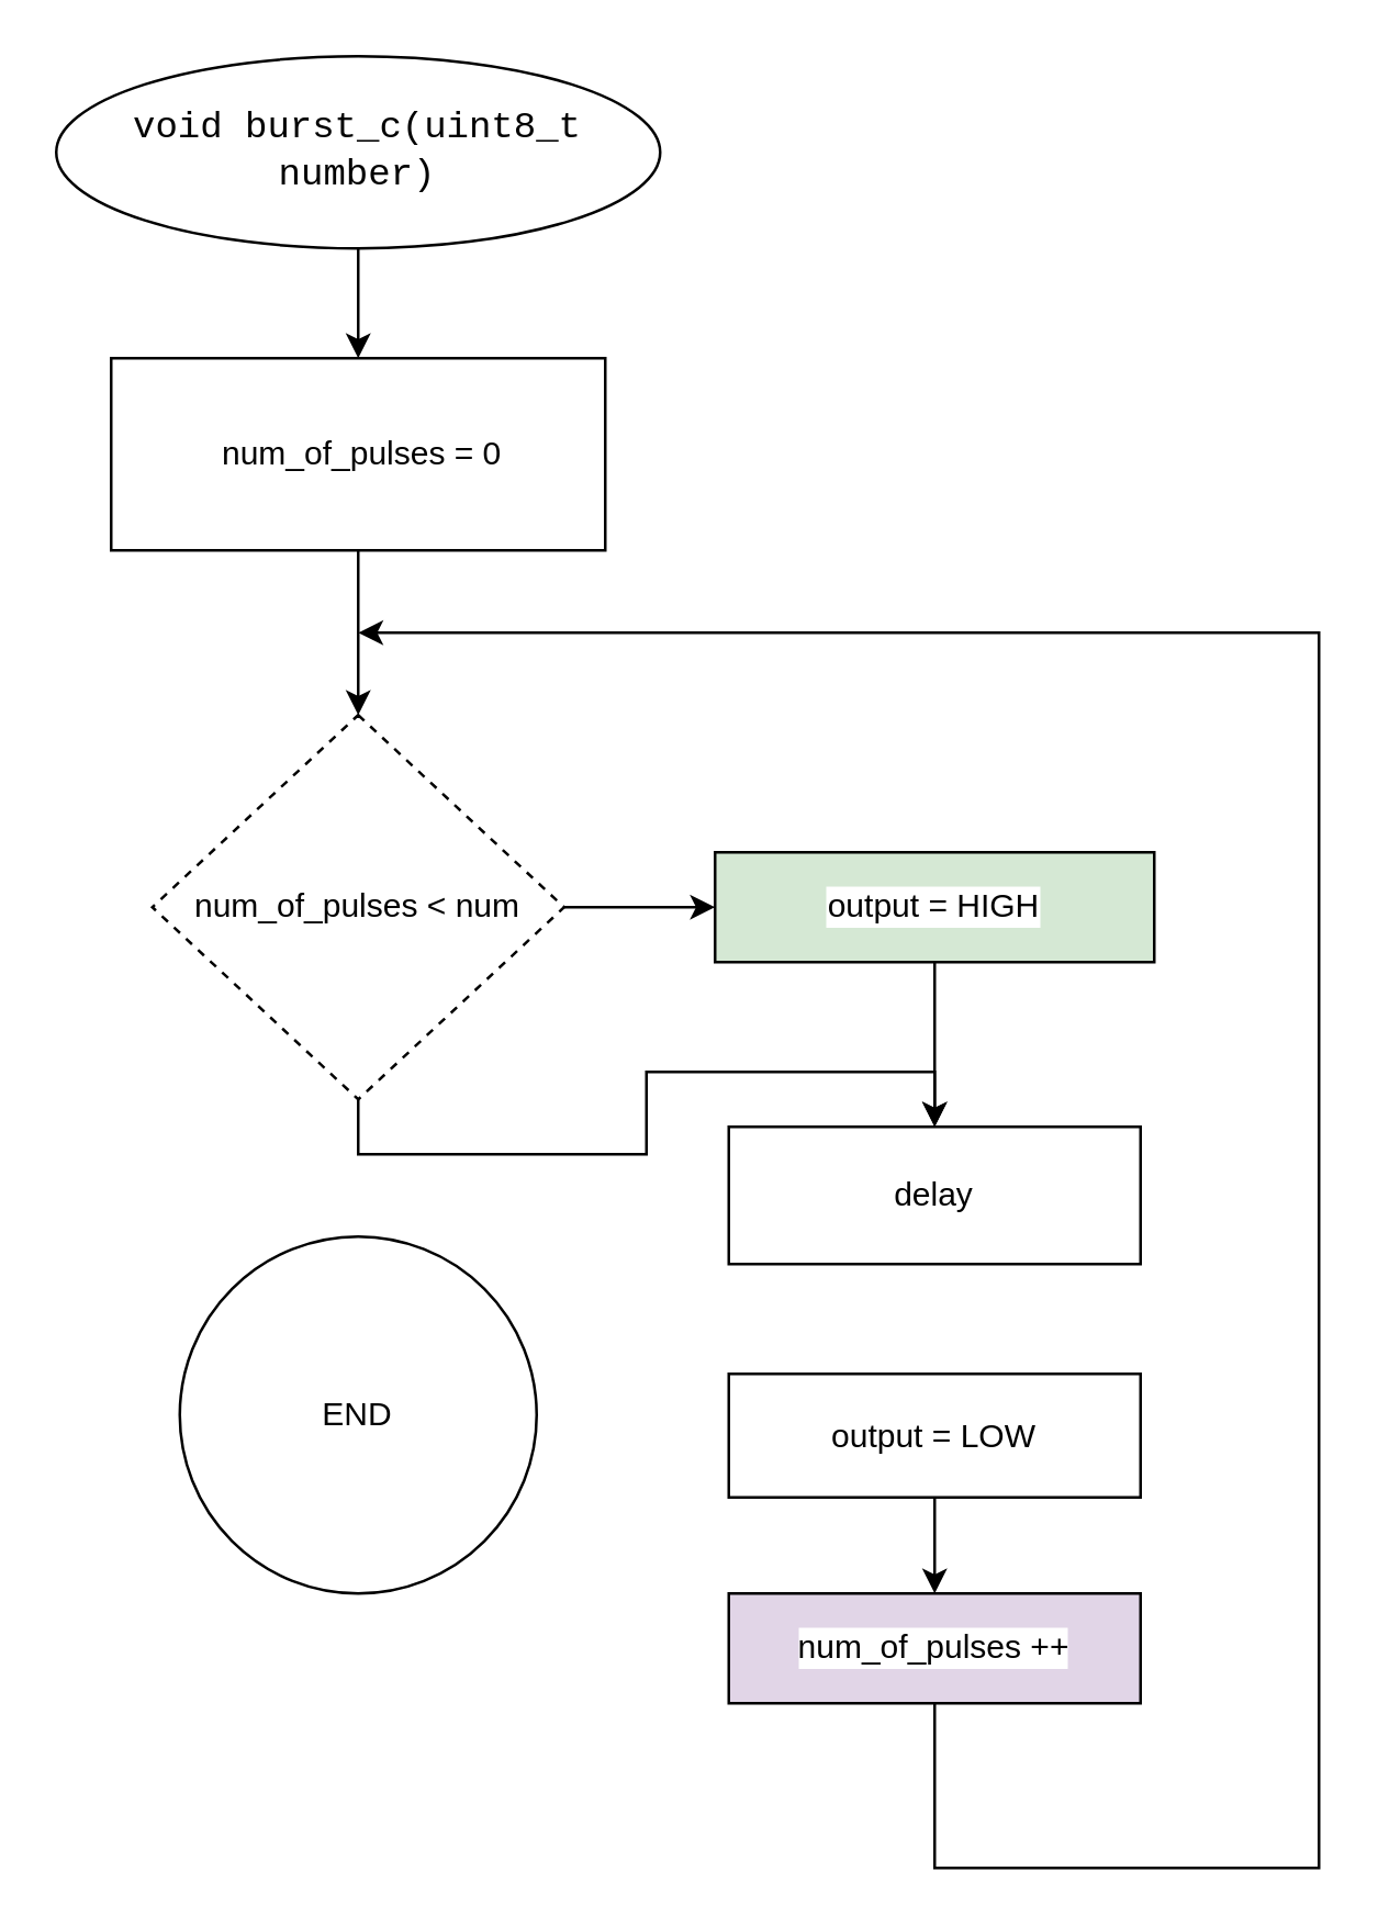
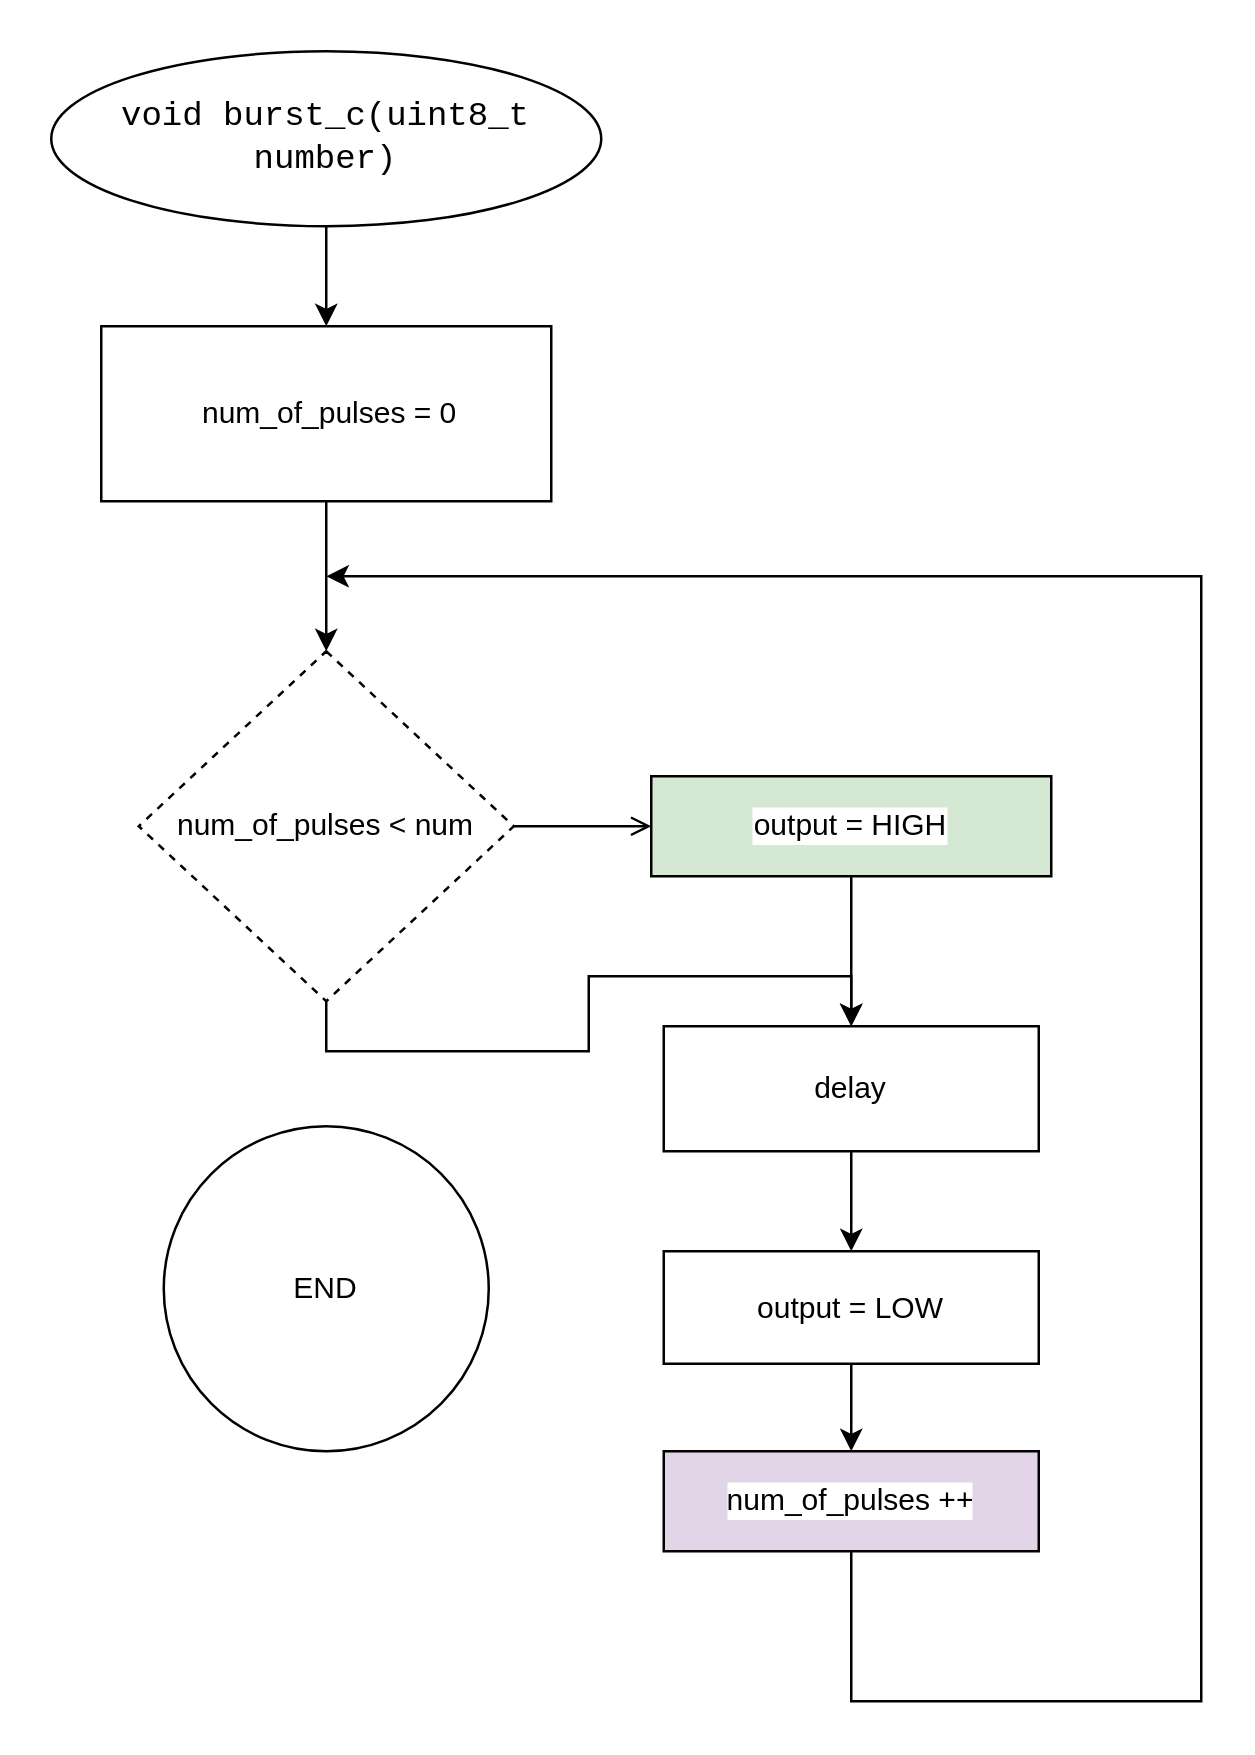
  <mxCell id="0" />
  <mxCell id="1" parent="0" />
  <mxCell id="2" style="edgeStyle=orthogonalEdgeStyle;rounded=0;orthogonalLoop=1;jettySize=auto;html=1;exitX=0.5;exitY=1;exitDx=0;exitDy=0;entryX=0.5;entryY=0;entryDx=0;entryDy=0;fontSize=12;fontColor=#000000;" edge="1" parent="1" source="3" target="5"><mxGeometry relative="1" as="geometry" /></mxCell>
  <mxCell id="3" value="&lt;span style=&quot;font-family: ui-monospace, SFMono-Regular, &amp;quot;SF Mono&amp;quot;, Menlo, Consolas, &amp;quot;Liberation Mono&amp;quot;, monospace; font-size: 13.6px; text-align: left; background-color: rgb(255, 255, 255);&quot;&gt;void burst_c(uint8_t number)&lt;/span&gt;" style="ellipse;whiteSpace=wrap;html=1;" vertex="1" parent="1"><mxGeometry x="20" y="20" width="220" height="70" as="geometry" /></mxCell>
  <mxCell id="4" style="edgeStyle=orthogonalEdgeStyle;rounded=0;orthogonalLoop=1;jettySize=auto;html=1;exitX=0.5;exitY=1;exitDx=0;exitDy=0;entryX=0.5;entryY=0;entryDx=0;entryDy=0;fontSize=12;fontColor=#000000;" edge="1" parent="1" source="5" target="8"><mxGeometry relative="1" as="geometry" /></mxCell>
  <mxCell id="5" value="&amp;nbsp;num_of_pulses = 0" style="rounded=0;whiteSpace=wrap;html=1;labelBackgroundColor=#FFFFFF;fontSize=12;fontColor=#000000;" vertex="1" parent="1"><mxGeometry x="40" y="130" width="180" height="70" as="geometry" /></mxCell>
- <mxCell id="6" style="edgeStyle=orthogonalEdgeStyle;rounded=0;orthogonalLoop=1;jettySize=auto;html=1;exitX=1;exitY=0.5;exitDx=0;exitDy=0;fontSize=12;fontColor=#000000;" edge="1" parent="1" source="8" target="10"><mxGeometry relative="1" as="geometry" /></mxCell>
+ <mxCell id="6" style="edgeStyle=orthogonalEdgeStyle;rounded=0;orthogonalLoop=1;jettySize=auto;html=1;exitX=1;exitY=0.5;exitDx=0;exitDy=0;fontSize=12;fontColor=#000000;endArrow=open;" edge="1" parent="1" source="8" target="10"><mxGeometry relative="1" as="geometry" /></mxCell>
  <mxCell id="7" style="edgeStyle=orthogonalEdgeStyle;rounded=0;orthogonalLoop=1;jettySize=auto;html=1;exitX=0.5;exitY=1;exitDx=0;exitDy=0;fontSize=12;fontColor=#000000;" edge="1" parent="1" source="8" target="12"><mxGeometry relative="1" as="geometry" /></mxCell>
  <mxCell id="8" value="num_of_pulses &amp;lt; num" style="rhombus;whiteSpace=wrap;html=1;labelBackgroundColor=#FFFFFF;fontSize=12;fontColor=#000000;dashed=1;" vertex="1" parent="1"><mxGeometry x="55" y="260" width="150" height="140" as="geometry" /></mxCell>
  <mxCell id="9" style="edgeStyle=orthogonalEdgeStyle;rounded=0;orthogonalLoop=1;jettySize=auto;html=1;exitX=0.5;exitY=1;exitDx=0;exitDy=0;entryX=0.5;entryY=0;entryDx=0;entryDy=0;fontSize=12;fontColor=#000000;" edge="1" parent="1" source="10" target="12"><mxGeometry relative="1" as="geometry" /></mxCell>
  <mxCell id="10" value="output = HIGH" style="rounded=0;whiteSpace=wrap;html=1;labelBackgroundColor=#FFFFFF;fontSize=12;fontColor=#000000;fillColor=#d5e8d4;" vertex="1" parent="1"><mxGeometry x="260" y="310" width="160" height="40" as="geometry" /></mxCell>
+ <mxCell id="11" style="edgeStyle=orthogonalEdgeStyle;rounded=0;orthogonalLoop=1;jettySize=auto;html=1;exitX=0.5;exitY=1;exitDx=0;exitDy=0;entryX=0.5;entryY=0;entryDx=0;entryDy=0;fontSize=12;fontColor=#000000;" edge="1" parent="1" source="12" target="14"><mxGeometry relative="1" as="geometry" /></mxCell>
  <mxCell id="12" value="delay" style="rounded=0;whiteSpace=wrap;html=1;labelBackgroundColor=#FFFFFF;fontSize=12;fontColor=#000000;" vertex="1" parent="1"><mxGeometry x="265" y="410" width="150" height="50" as="geometry" /></mxCell>
  <mxCell id="13" style="edgeStyle=orthogonalEdgeStyle;rounded=0;orthogonalLoop=1;jettySize=auto;html=1;exitX=0.5;exitY=1;exitDx=0;exitDy=0;entryX=0.5;entryY=0;entryDx=0;entryDy=0;fontSize=12;fontColor=#000000;" edge="1" parent="1" source="14" target="16"><mxGeometry relative="1" as="geometry" /></mxCell>
  <mxCell id="14" value="output = LOW" style="rounded=0;whiteSpace=wrap;html=1;labelBackgroundColor=#FFFFFF;fontSize=12;fontColor=#000000;" vertex="1" parent="1"><mxGeometry x="265" y="500" width="150" height="45" as="geometry" /></mxCell>
  <mxCell id="15" style="edgeStyle=orthogonalEdgeStyle;rounded=0;orthogonalLoop=1;jettySize=auto;html=1;exitX=0.5;exitY=1;exitDx=0;exitDy=0;fontSize=12;fontColor=#000000;" edge="1" parent="1" source="16"><mxGeometry relative="1" as="geometry"><mxPoint x="130" y="230" as="targetPoint" /><Array as="points"><mxPoint x="340" y="680" /><mxPoint x="480" y="680" /><mxPoint x="480" y="230" /></Array></mxGeometry></mxCell>
  <mxCell id="16" value="num_of_pulses ++" style="rounded=0;whiteSpace=wrap;html=1;labelBackgroundColor=#FFFFFF;fontSize=12;fontColor=#000000;fillColor=#e1d5e7;" vertex="1" parent="1"><mxGeometry x="265" y="580" width="150" height="40" as="geometry" /></mxCell>
  <mxCell id="17" value="END" style="ellipse;whiteSpace=wrap;html=1;aspect=fixed;labelBackgroundColor=#FFFFFF;fontSize=12;fontColor=#000000;" vertex="1" parent="1"><mxGeometry x="65" y="450" width="130" height="130" as="geometry" /></mxCell>
